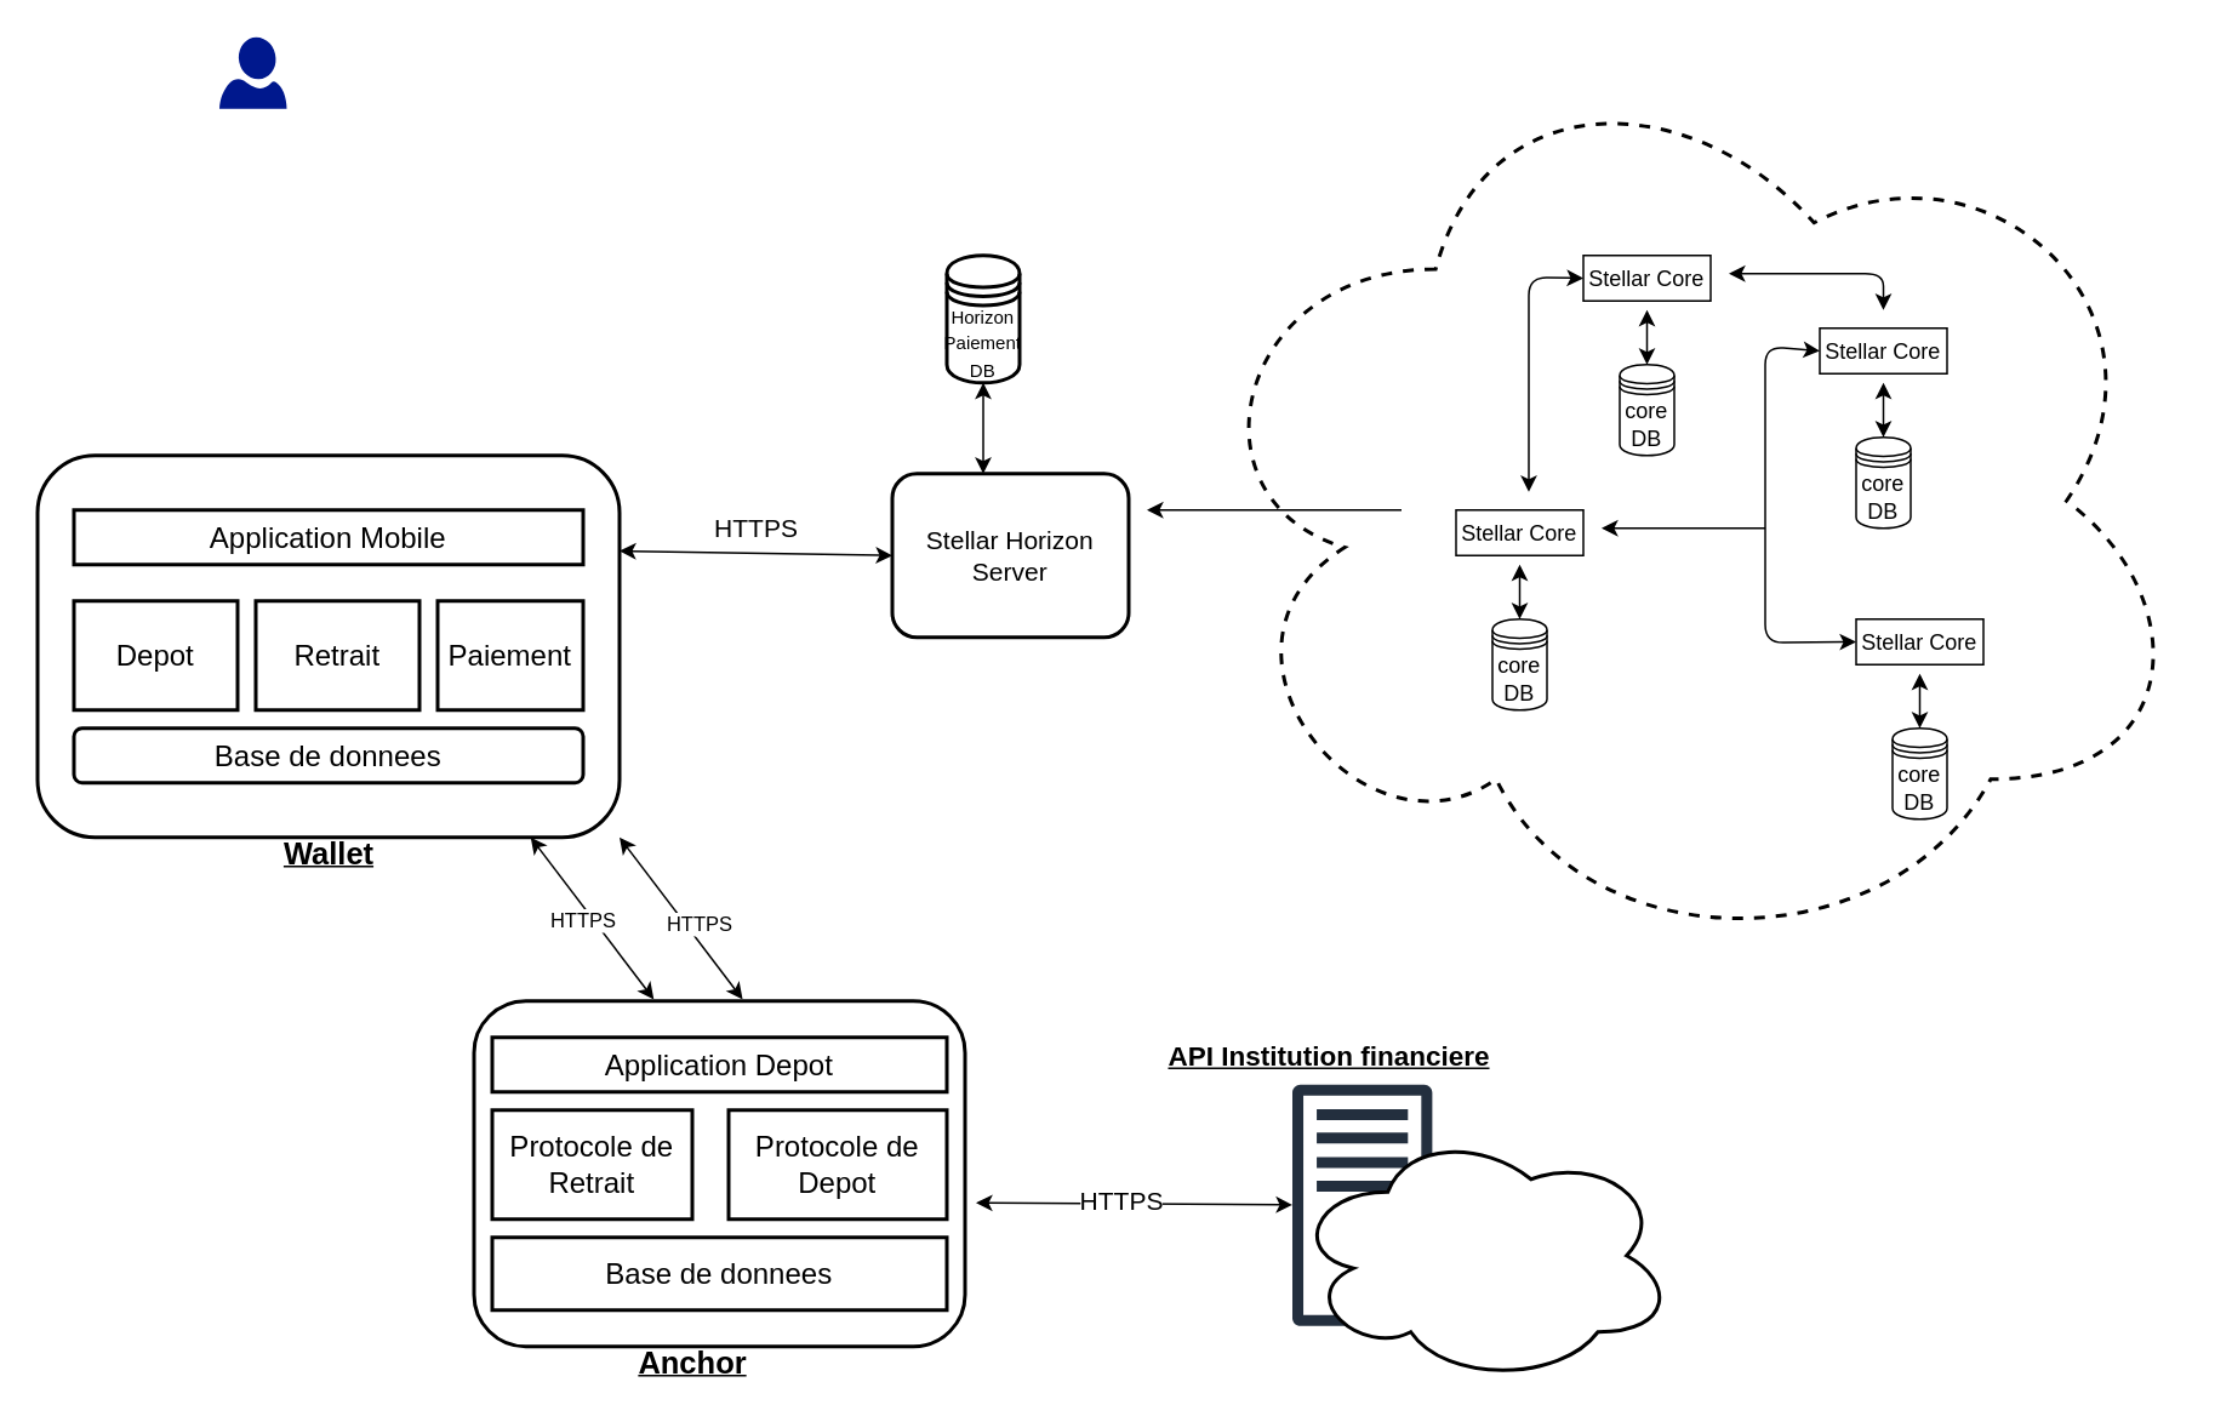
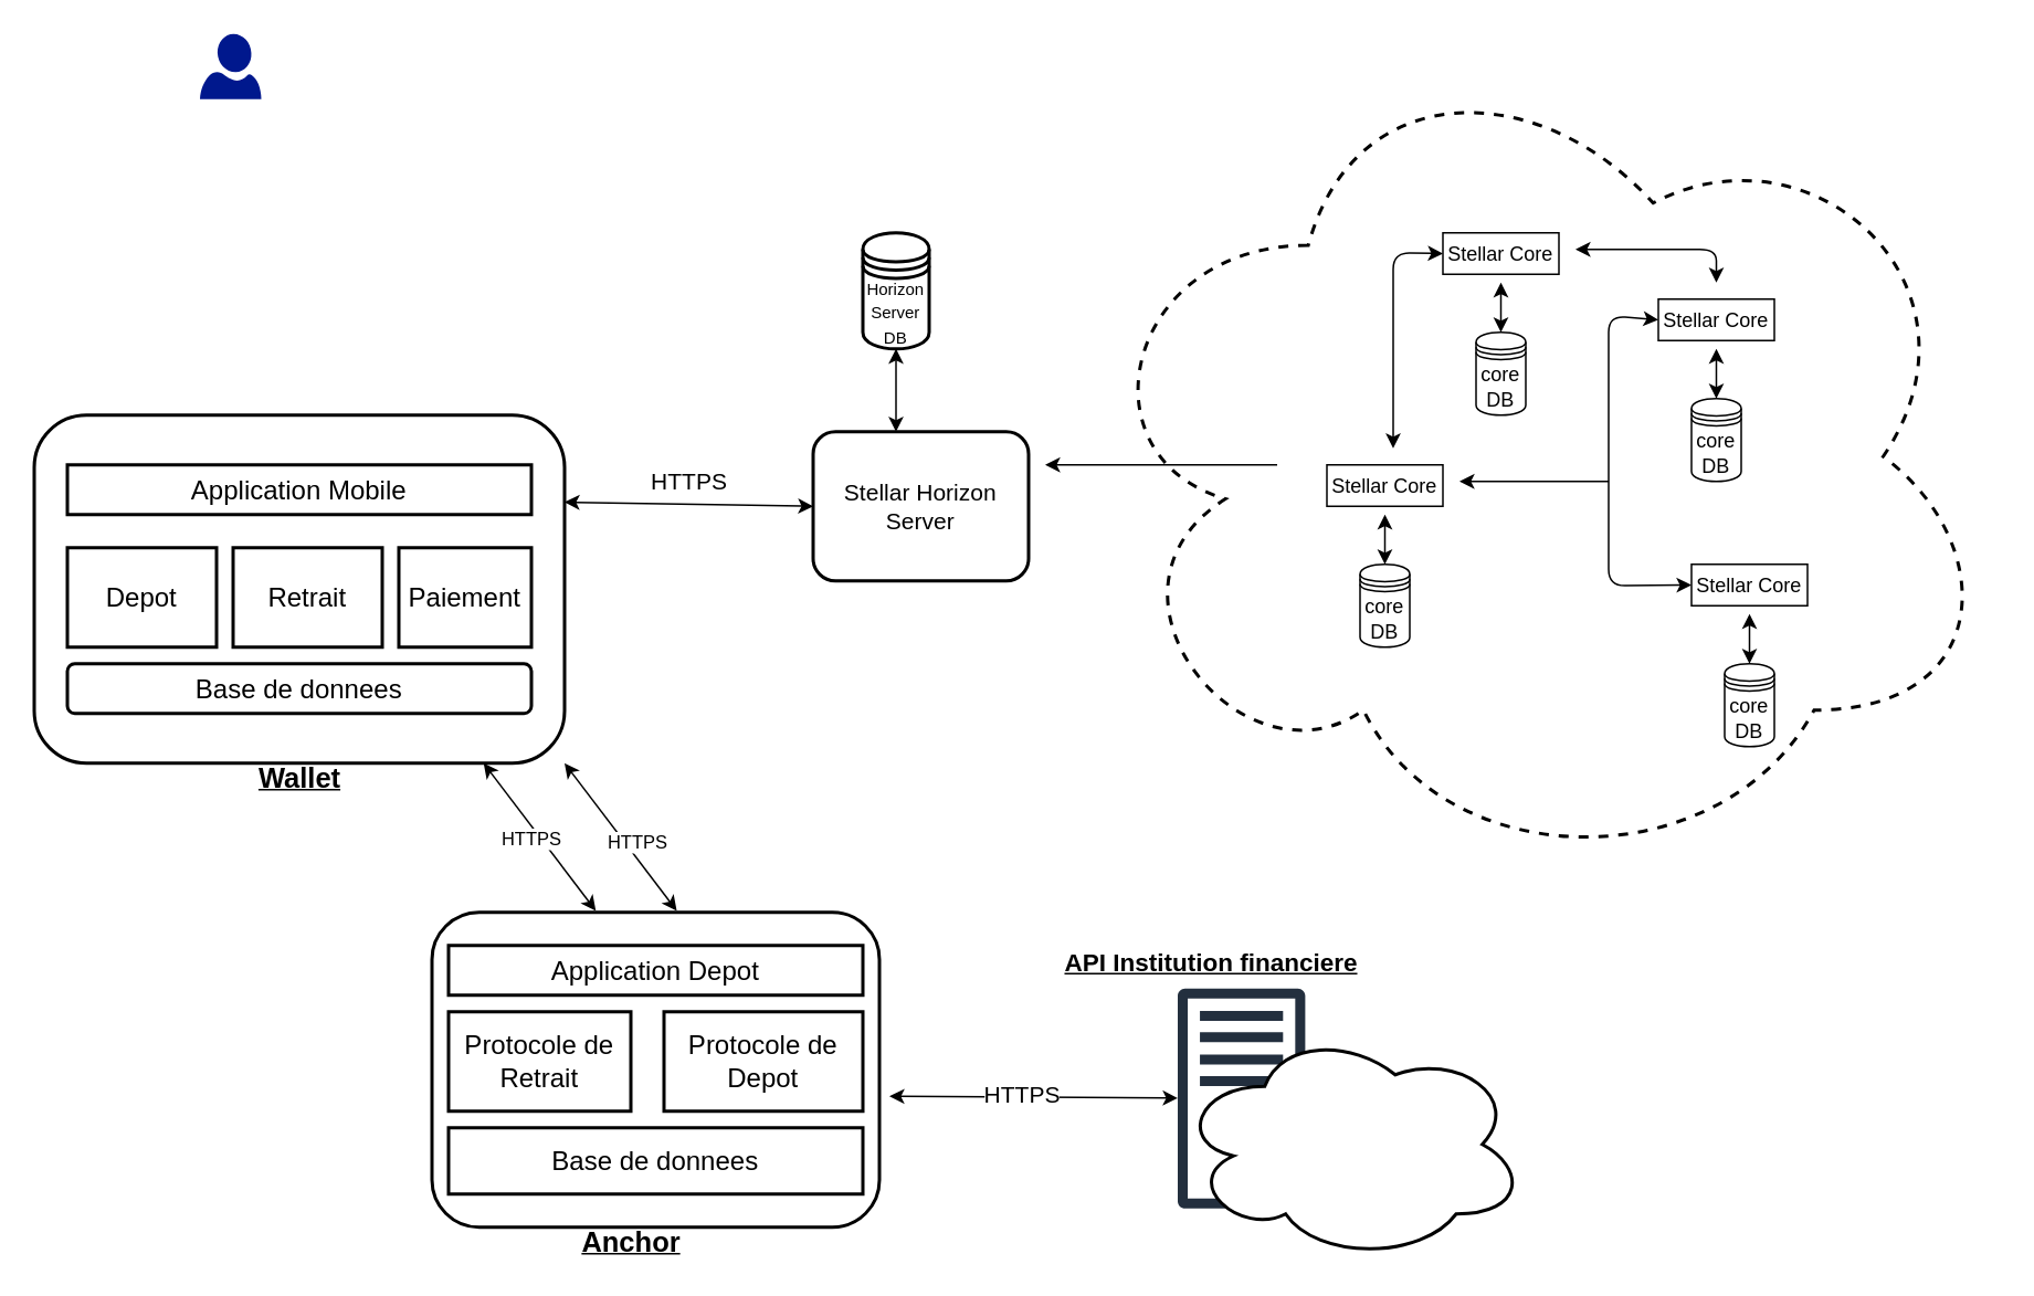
  <mxCell id="0" />
  <mxCell id="1" parent="0" />
  <mxCell id="2" value="" style="aspect=fixed;pointerEvents=1;shadow=0;dashed=0;html=1;strokeColor=none;labelPosition=center;verticalLabelPosition=bottom;verticalAlign=top;align=center;fillColor=#00188D;shape=mxgraph.azure.user" parent="1" vertex="1"><mxGeometry x="120" y="20" width="37" height="39.36" as="geometry" /></mxCell>
  <mxCell id="3" value="&lt;font style=&quot;font-size: 12px&quot;&gt;core&lt;br&gt;DB&lt;/font&gt;" style="shape=datastore;whiteSpace=wrap;html=1;" parent="1" vertex="1"><mxGeometry x="820" y="340" width="30" height="50" as="geometry" /></mxCell>
  <mxCell id="4" value="Stellar Core" style="rounded=0;whiteSpace=wrap;html=1;" parent="1" vertex="1"><mxGeometry x="800" y="280" width="70" height="25" as="geometry" /></mxCell>
  <mxCell id="5" value="" style="endArrow=classic;startArrow=classic;html=1;exitX=0.5;exitY=0;exitDx=0;exitDy=0;" parent="1" source="3" edge="1"><mxGeometry width="50" height="50" relative="1" as="geometry"><mxPoint x="890" y="270" as="sourcePoint" /><mxPoint x="835" y="310" as="targetPoint" /></mxGeometry></mxCell>
  <mxCell id="6" value="&lt;font style=&quot;font-size: 12px&quot;&gt;core&lt;br&gt;DB&lt;/font&gt;" style="shape=datastore;whiteSpace=wrap;html=1;" parent="1" vertex="1"><mxGeometry x="890" y="200" width="30" height="50" as="geometry" /></mxCell>
  <mxCell id="7" value="Stellar Core" style="rounded=0;whiteSpace=wrap;html=1;" parent="1" vertex="1"><mxGeometry x="870" y="140" width="70" height="25" as="geometry" /></mxCell>
  <mxCell id="8" value="" style="endArrow=classic;startArrow=classic;html=1;exitX=0.5;exitY=0;exitDx=0;exitDy=0;" parent="1" source="6" edge="1"><mxGeometry width="50" height="50" relative="1" as="geometry"><mxPoint x="960" y="130" as="sourcePoint" /><mxPoint x="905" y="170" as="targetPoint" /></mxGeometry></mxCell>
  <mxCell id="9" value="&lt;font style=&quot;font-size: 12px&quot;&gt;core&lt;br&gt;DB&lt;/font&gt;" style="shape=datastore;whiteSpace=wrap;html=1;" parent="1" vertex="1"><mxGeometry x="1020" y="240" width="30" height="50" as="geometry" /></mxCell>
  <mxCell id="10" value="Stellar Core" style="rounded=0;whiteSpace=wrap;html=1;" parent="1" vertex="1"><mxGeometry x="1000" y="180" width="70" height="25" as="geometry" /></mxCell>
  <mxCell id="11" value="" style="endArrow=classic;startArrow=classic;html=1;exitX=0.5;exitY=0;exitDx=0;exitDy=0;" parent="1" source="9" edge="1"><mxGeometry width="50" height="50" relative="1" as="geometry"><mxPoint x="1090" y="170" as="sourcePoint" /><mxPoint x="1035" y="210" as="targetPoint" /></mxGeometry></mxCell>
  <mxCell id="12" value="&lt;font style=&quot;font-size: 12px&quot;&gt;core&lt;br&gt;DB&lt;/font&gt;" style="shape=datastore;whiteSpace=wrap;html=1;" parent="1" vertex="1"><mxGeometry x="1040" y="400" width="30" height="50" as="geometry" /></mxCell>
  <mxCell id="13" value="Stellar Core" style="rounded=0;whiteSpace=wrap;html=1;" parent="1" vertex="1"><mxGeometry x="1020" y="340" width="70" height="25" as="geometry" /></mxCell>
  <mxCell id="14" value="" style="endArrow=classic;startArrow=classic;html=1;exitX=0.5;exitY=0;exitDx=0;exitDy=0;" parent="1" source="12" edge="1"><mxGeometry width="50" height="50" relative="1" as="geometry"><mxPoint x="1110" y="330" as="sourcePoint" /><mxPoint x="1055" y="370" as="targetPoint" /></mxGeometry></mxCell>
  <mxCell id="15" value="" style="endArrow=classic;startArrow=classic;html=1;entryX=0;entryY=0.5;entryDx=0;entryDy=0;" parent="1" target="7" edge="1"><mxGeometry width="50" height="50" relative="1" as="geometry"><mxPoint x="840" y="270" as="sourcePoint" /><mxPoint x="840" y="120" as="targetPoint" /><Array as="points"><mxPoint x="840" y="152" /></Array></mxGeometry></mxCell>
  <mxCell id="16" value="" style="endArrow=classic;startArrow=classic;html=1;" parent="1" edge="1"><mxGeometry width="50" height="50" relative="1" as="geometry"><mxPoint x="950" y="150" as="sourcePoint" /><mxPoint x="1035" y="170" as="targetPoint" /><Array as="points"><mxPoint x="1035" y="150" /></Array></mxGeometry></mxCell>
  <mxCell id="17" value="" style="endArrow=classic;startArrow=classic;html=1;entryX=0;entryY=0.5;entryDx=0;entryDy=0;exitX=0;exitY=0.5;exitDx=0;exitDy=0;" parent="1" source="10" target="13" edge="1"><mxGeometry width="50" height="50" relative="1" as="geometry"><mxPoint x="960" y="180" as="sourcePoint" /><mxPoint x="900" y="160" as="targetPoint" /><Array as="points"><mxPoint x="970" y="190" /><mxPoint x="970" y="353" /></Array></mxGeometry></mxCell>
  <mxCell id="18" value="" style="endArrow=classic;html=1;" parent="1" edge="1"><mxGeometry width="50" height="50" relative="1" as="geometry"><mxPoint x="970" y="290" as="sourcePoint" /><mxPoint x="880" y="290" as="targetPoint" /></mxGeometry></mxCell>
  <mxCell id="19" value="" style="ellipse;shape=cloud;whiteSpace=wrap;html=1;dashed=1;fillColor=none;strokeWidth=2;" parent="1" vertex="1"><mxGeometry x="650" y="20" width="555" height="510" as="geometry" /></mxCell>
  <mxCell id="20" value="&lt;font style=&quot;font-size: 14px&quot;&gt;Stellar Horizon&lt;br&gt;Server&lt;/font&gt;" style="rounded=1;whiteSpace=wrap;html=1;strokeWidth=2;fillColor=none;" parent="1" vertex="1"><mxGeometry x="490" y="260" width="130" height="90" as="geometry" /></mxCell>
  <mxCell id="21" value="" style="endArrow=classic;html=1;" parent="1" edge="1"><mxGeometry width="50" height="50" relative="1" as="geometry"><mxPoint x="770" y="280" as="sourcePoint" /><mxPoint x="630" y="280" as="targetPoint" /></mxGeometry></mxCell>
- <mxCell id="22" value="&lt;font style=&quot;font-size: 10px&quot;&gt;Horizon&lt;br&gt;Paiement&lt;br&gt;DB&lt;/font&gt;" style="shape=datastore;whiteSpace=wrap;html=1;strokeColor=#000000;strokeWidth=2;fillColor=none;" parent="1" vertex="1"><mxGeometry x="520" y="140" width="40" height="70" as="geometry" /></mxCell>
+ <mxCell id="22" value="&lt;font style=&quot;font-size: 10px&quot;&gt;Horizon&lt;br&gt;Server&lt;br&gt;DB&lt;/font&gt;" style="shape=datastore;whiteSpace=wrap;html=1;strokeColor=#000000;strokeWidth=2;fillColor=none;" parent="1" vertex="1"><mxGeometry x="520" y="140" width="40" height="70" as="geometry" /></mxCell>
  <mxCell id="23" value="" style="endArrow=classic;startArrow=classic;html=1;" parent="1" edge="1"><mxGeometry width="50" height="50" relative="1" as="geometry"><mxPoint x="540" y="260" as="sourcePoint" /><mxPoint x="540" y="210" as="targetPoint" /></mxGeometry></mxCell>
  <mxCell id="24" value="" style="rounded=1;whiteSpace=wrap;html=1;strokeColor=#000000;strokeWidth=2;fillColor=none;" vertex="1" parent="1"><mxGeometry y="250" width="320" height="210" as="geometry" x="20" /></mxCell>
  <mxCell id="25" value="&lt;font style=&quot;font-size: 16px&quot;&gt;Application Mobile&lt;/font&gt;" style="rounded=0;whiteSpace=wrap;html=1;strokeColor=#000000;strokeWidth=2;fillColor=none;" vertex="1" parent="1"><mxGeometry x="40" y="280" width="280" height="30" as="geometry" /></mxCell>
  <mxCell id="26" value="&lt;font style=&quot;font-size: 16px&quot;&gt;Depot&lt;/font&gt;" style="rounded=0;whiteSpace=wrap;html=1;strokeColor=#000000;strokeWidth=2;fillColor=none;" vertex="1" parent="1"><mxGeometry x="40" y="330" width="90" height="60" as="geometry" /></mxCell>
  <mxCell id="27" value="&lt;font style=&quot;font-size: 16px&quot;&gt;Retrait&lt;/font&gt;" style="rounded=0;whiteSpace=wrap;html=1;strokeColor=#000000;strokeWidth=2;fillColor=none;" vertex="1" parent="1"><mxGeometry x="140" y="330" width="90" height="60" as="geometry" /></mxCell>
  <mxCell id="28" value="&lt;font style=&quot;font-size: 16px&quot;&gt;Paiement&lt;/font&gt;" style="rounded=0;whiteSpace=wrap;html=1;strokeColor=#000000;strokeWidth=2;fillColor=none;" vertex="1" parent="1"><mxGeometry x="240" y="330" width="80" height="60" as="geometry" /></mxCell>
  <mxCell id="29" value="&lt;font style=&quot;font-size: 16px&quot;&gt;Base de donnees&lt;/font&gt;" style="rounded=1;whiteSpace=wrap;html=1;strokeColor=#000000;strokeWidth=2;fillColor=none;" vertex="1" parent="1"><mxGeometry x="40" y="400" width="280" height="30" as="geometry" /></mxCell>
  <mxCell id="30" value="" style="endArrow=classic;startArrow=classic;html=1;exitX=1;exitY=0.25;exitDx=0;exitDy=0;entryX=0;entryY=0.5;entryDx=0;entryDy=0;" edge="1" parent="1" source="24" target="20"><mxGeometry width="50" height="50" relative="1" as="geometry"><mxPoint x="490" y="400" as="sourcePoint" /><mxPoint x="540" y="350" as="targetPoint" /></mxGeometry></mxCell>
  <mxCell id="31" value="&lt;font style=&quot;font-size: 14px&quot;&gt;HTTPS&lt;/font&gt;" style="text;html=1;align=center;verticalAlign=middle;resizable=0;points=[];autosize=1;strokeColor=none;" vertex="1" parent="1"><mxGeometry x="385" y="280" width="60" height="20" as="geometry" /></mxCell>
  <mxCell id="32" value="" style="rounded=1;whiteSpace=wrap;html=1;strokeColor=#000000;strokeWidth=2;fillColor=none;" vertex="1" parent="1"><mxGeometry x="260" y="550" width="270" height="190" as="geometry" /></mxCell>
  <mxCell id="33" value="&lt;font style=&quot;font-size: 16px&quot;&gt;Application Depot&lt;/font&gt;" style="rounded=0;whiteSpace=wrap;html=1;strokeColor=#000000;strokeWidth=2;fillColor=none;" vertex="1" parent="1"><mxGeometry x="270" y="570" width="250" height="30" as="geometry" /></mxCell>
  <mxCell id="34" value="&lt;font style=&quot;font-size: 16px&quot;&gt;Protocole de&lt;br&gt;Retrait&lt;/font&gt;" style="rounded=0;whiteSpace=wrap;html=1;strokeColor=#000000;strokeWidth=2;fillColor=none;" vertex="1" parent="1"><mxGeometry x="270" y="610" width="110" height="60" as="geometry" /></mxCell>
  <mxCell id="35" value="&lt;font style=&quot;font-size: 16px&quot;&gt;Protocole de&lt;br&gt;Depot&lt;/font&gt;" style="rounded=0;whiteSpace=wrap;html=1;strokeColor=#000000;strokeWidth=2;fillColor=none;" vertex="1" parent="1"><mxGeometry x="400" y="610" width="120" height="60" as="geometry" /></mxCell>
  <mxCell id="36" value="&lt;font style=&quot;font-size: 16px&quot;&gt;Base de donnees&lt;/font&gt;" style="rounded=0;whiteSpace=wrap;html=1;strokeColor=#000000;strokeWidth=2;fillColor=none;" vertex="1" parent="1"><mxGeometry x="270" y="680" width="250" height="40" as="geometry" /></mxCell>
  <mxCell id="37" value="" style="endArrow=classic;startArrow=classic;html=1;entryX=0.547;entryY=-0.005;entryDx=0;entryDy=0;entryPerimeter=0;exitX=1;exitY=1;exitDx=0;exitDy=0;" edge="1" parent="1" source="24" target="32"><mxGeometry width="50" height="50" relative="1" as="geometry"><mxPoint x="490" y="400" as="sourcePoint" /><mxPoint x="540" y="350" as="targetPoint" /></mxGeometry></mxCell>
  <mxCell id="38" value="HTTPS" style="edgeLabel;html=1;align=center;verticalAlign=middle;resizable=0;points=[];" vertex="1" connectable="0" parent="37"><mxGeometry x="0.145" y="6" relative="1" as="geometry"><mxPoint as="offset" /></mxGeometry></mxCell>
  <mxCell id="39" value="" style="endArrow=classic;startArrow=classic;html=1;entryX=0.547;entryY=-0.005;entryDx=0;entryDy=0;entryPerimeter=0;exitX=1;exitY=1;exitDx=0;exitDy=0;" edge="1" parent="1"><mxGeometry width="50" height="50" relative="1" as="geometry"><mxPoint x="291.16" y="460" as="sourcePoint" /><mxPoint x="358.85" y="549.05" as="targetPoint" /></mxGeometry></mxCell>
  <mxCell id="40" value="HTTPS" style="edgeLabel;html=1;align=center;verticalAlign=middle;resizable=0;points=[];" vertex="1" connectable="0" parent="39"><mxGeometry x="-0.042" y="-6" relative="1" as="geometry"><mxPoint y="-1" as="offset" /></mxGeometry></mxCell>
  <mxCell id="41" value="" style="outlineConnect=0;fontColor=#232F3E;gradientColor=none;fillColor=#232F3E;strokeColor=none;dashed=0;verticalLabelPosition=bottom;verticalAlign=top;align=center;html=1;fontSize=12;fontStyle=0;aspect=fixed;pointerEvents=1;shape=mxgraph.aws4.traditional_server;" vertex="1" parent="1"><mxGeometry x="710" y="595.67" width="76.92" height="133.33" as="geometry" /></mxCell>
  <mxCell id="42" value="" style="ellipse;shape=cloud;whiteSpace=wrap;html=1;strokeWidth=2;" vertex="1" parent="1"><mxGeometry x="710" y="620" width="210" height="140" as="geometry" /></mxCell>
  <mxCell id="43" value="" style="endArrow=classic;startArrow=classic;html=1;" edge="1" parent="1" target="41"><mxGeometry width="50" height="50" relative="1" as="geometry"><mxPoint x="536" y="661" as="sourcePoint" /><mxPoint x="540" y="410" as="targetPoint" /></mxGeometry></mxCell>
  <mxCell id="44" value="HTTPS" style="edgeLabel;html=1;align=center;verticalAlign=middle;resizable=0;points=[];fontSize=14;" vertex="1" connectable="0" parent="43"><mxGeometry x="-0.095" y="2" relative="1" as="geometry"><mxPoint as="offset" /></mxGeometry></mxCell>
  <mxCell id="45" value="&lt;b&gt;&lt;font style=&quot;font-size: 15px&quot;&gt;&lt;u&gt;API Institution financiere&lt;/u&gt;&lt;/font&gt;&lt;/b&gt;" style="text;html=1;align=center;verticalAlign=middle;resizable=0;points=[];autosize=1;strokeColor=none;fontSize=14;" vertex="1" parent="1"><mxGeometry x="635" y="570" width="190" height="20" as="geometry" /></mxCell>
  <mxCell id="46" value="&lt;b&gt;&lt;font style=&quot;font-size: 17px&quot;&gt;&lt;u&gt;Anchor&lt;/u&gt;&lt;/font&gt;&lt;/b&gt;" style="text;html=1;align=center;verticalAlign=middle;resizable=0;points=[];autosize=1;strokeColor=none;fontSize=14;" vertex="1" parent="1"><mxGeometry x="340" y="740" width="80" height="20" as="geometry" /></mxCell>
  <mxCell id="47" value="&lt;b&gt;&lt;font style=&quot;font-size: 17px&quot;&gt;&lt;u&gt;Wallet&lt;/u&gt;&lt;/font&gt;&lt;/b&gt;" style="text;html=1;align=center;verticalAlign=middle;resizable=0;points=[];autosize=1;strokeColor=none;fontSize=14;" vertex="1" parent="1"><mxGeometry x="150" y="460" width="60" height="20" as="geometry" /></mxCell>
